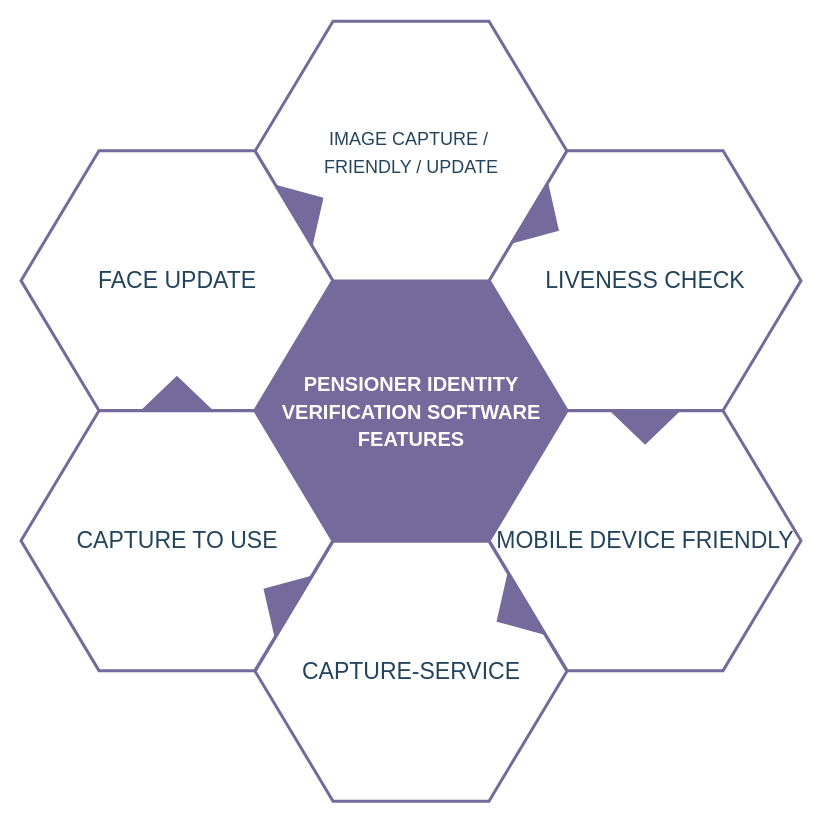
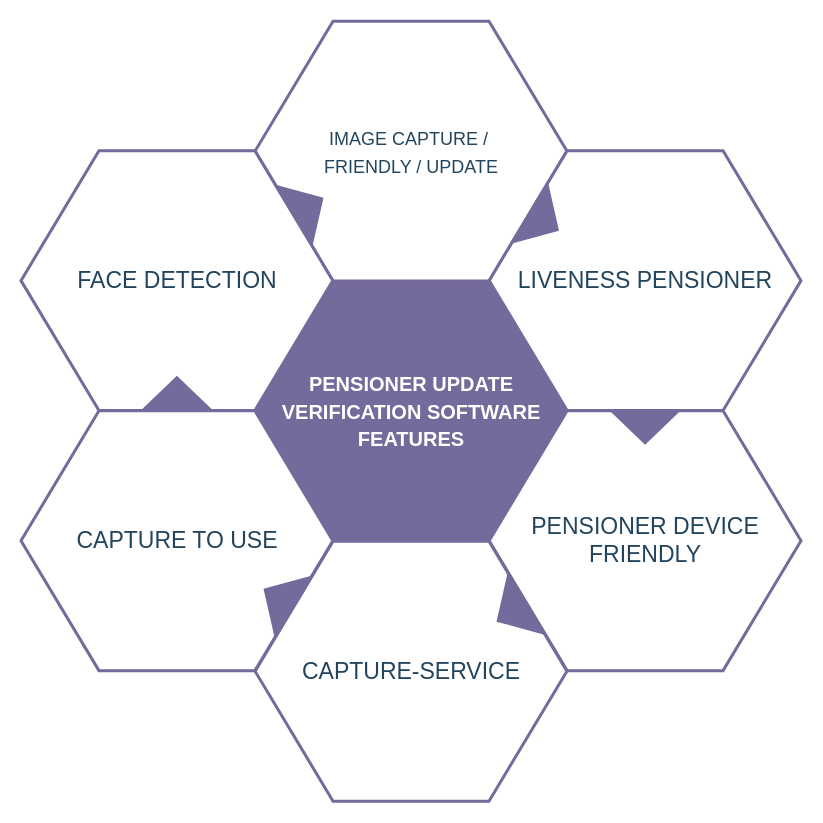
  <mxCell id="0" />
  <mxCell id="1" parent="0" />
- <mxCell id="2" value="&lt;font color=&quot;#ffffff&quot; size=&quot;1&quot;&gt;&lt;b style=&quot;font-size: 20px&quot;&gt;PENSIONER IDENTITY VERIFICATION SOFTWARE FEATURES&lt;/b&gt;&lt;/font&gt;" style="shape=hexagon;perimeter=hexagonPerimeter2;whiteSpace=wrap;html=1;shadow=0;labelBackgroundColor=none;gradientColor=none;fontFamily=Helvetica;fontSize=23;fontColor=#23445d;align=center;strokeWidth=3;fillColor=#746A9B;strokeColor=#746A9B;" parent="1" vertex="1"><mxGeometry x="254.579" y="280.798" width="311.842" height="259.868" as="geometry" /></mxCell>
+ <mxCell id="2" value="&lt;font color=&quot;#ffffff&quot; size=&quot;1&quot;&gt;&lt;b style=&quot;font-size: 20px&quot;&gt;PENSIONER UPDATE VERIFICATION SOFTWARE FEATURES&lt;/b&gt;&lt;/font&gt;" style="shape=hexagon;perimeter=hexagonPerimeter2;whiteSpace=wrap;html=1;shadow=0;labelBackgroundColor=none;gradientColor=none;fontFamily=Helvetica;fontSize=23;fontColor=#23445d;align=center;strokeWidth=3;fillColor=#746A9B;strokeColor=#746A9B;" parent="1" vertex="1"><mxGeometry x="254.579" y="280.798" width="311.842" height="259.868" as="geometry" /></mxCell>
  <mxCell id="3" value="" style="triangle;whiteSpace=wrap;html=1;shadow=0;labelBackgroundColor=none;strokeColor=none;fillColor=#FFFFFF;fontFamily=Helvetica;fontSize=17;fontColor=#23445d;align=center;rotation=90;gradientColor=none;flipV=1;flipH=1;opacity=20;" parent="1" vertex="1"><mxGeometry x="135.5" y="298.667" width="72" height="152" as="geometry" /></mxCell>
  <mxCell id="4" value="&lt;p style=&quot;line-height: 120%&quot;&gt;&lt;/p&gt;&lt;div&gt;&lt;span style=&quot;font-size: 18px&quot;&gt;IMAGE CAPTURE /&amp;nbsp;&lt;/span&gt;&lt;/div&gt;&lt;div&gt;&lt;span style=&quot;font-size: 18px&quot;&gt;FRIENDLY / UPDATE&lt;/span&gt;&lt;/div&gt;&lt;p&gt;&lt;/p&gt;" style="shape=hexagon;perimeter=hexagonPerimeter2;whiteSpace=wrap;html=1;shadow=0;labelBackgroundColor=none;fillColor=#ffffff;gradientColor=none;fontFamily=Helvetica;fontSize=23;fontColor=#23445D;align=center;strokeWidth=3;strokeColor=#746A9B;" parent="1" vertex="1"><mxGeometry x="254.579" y="20.667" width="311.842" height="259.868" as="geometry" /></mxCell>
- <mxCell id="5" value="LIVENESS CHECK" style="shape=hexagon;perimeter=hexagonPerimeter2;whiteSpace=wrap;html=1;shadow=0;labelBackgroundColor=none;fillColor=#FFFFFF;gradientColor=none;fontFamily=Helvetica;fontSize=23;fontColor=#23445d;align=center;strokeWidth=3;strokeColor=#746A9B;" parent="1" vertex="1"><mxGeometry x="488.658" y="150.2" width="311.842" height="259.868" as="geometry" /></mxCell>
- <mxCell id="6" value="&lt;font style=&quot;font-size: 23px&quot;&gt;MOBILE DEVICE FRIENDLY&lt;/font&gt;" style="shape=hexagon;perimeter=hexagonPerimeter2;whiteSpace=wrap;html=1;shadow=0;labelBackgroundColor=none;fillColor=#FFFFFF;gradientColor=none;fontFamily=Helvetica;fontSize=23;fontColor=#23445d;align=center;strokeWidth=3;strokeColor=#746A9B;" parent="1" vertex="1"><mxGeometry x="488.658" y="410.265" width="311.842" height="259.868" as="geometry" /></mxCell>
+ <mxCell id="5" value="LIVENESS PENSIONER" style="shape=hexagon;perimeter=hexagonPerimeter2;whiteSpace=wrap;html=1;shadow=0;labelBackgroundColor=none;fillColor=#FFFFFF;gradientColor=none;fontFamily=Helvetica;fontSize=23;fontColor=#23445d;align=center;strokeWidth=3;strokeColor=#746A9B;" parent="1" vertex="1"><mxGeometry x="488.658" y="150.2" width="311.842" height="259.868" as="geometry" /></mxCell>
+ <mxCell id="6" value="&lt;font style=&quot;font-size: 23px&quot;&gt;PENSIONER DEVICE FRIENDLY&lt;/font&gt;" style="shape=hexagon;perimeter=hexagonPerimeter2;whiteSpace=wrap;html=1;shadow=0;labelBackgroundColor=none;fillColor=#FFFFFF;gradientColor=none;fontFamily=Helvetica;fontSize=23;fontColor=#23445d;align=center;strokeWidth=3;strokeColor=#746A9B;" parent="1" vertex="1"><mxGeometry x="488.658" y="410.265" width="311.842" height="259.868" as="geometry" /></mxCell>
  <mxCell id="7" value="&lt;font style=&quot;font-size: 23px&quot;&gt;CAPTURE-SERVICE&lt;/font&gt;" style="shape=hexagon;perimeter=hexagonPerimeter2;whiteSpace=wrap;html=1;shadow=0;labelBackgroundColor=none;fillColor=#FFFFFF;gradientColor=none;fontFamily=Helvetica;fontSize=23;fontColor=#23445d;align=center;strokeWidth=3;strokeColor=#746A9B;" parent="1" vertex="1"><mxGeometry x="254.579" y="540.798" width="311.842" height="259.868" as="geometry" /></mxCell>
  <mxCell id="8" value="&lt;font style=&quot;font-size: 23px&quot;&gt;CAPTURE TO USE&lt;/font&gt;" style="shape=hexagon;perimeter=hexagonPerimeter2;whiteSpace=wrap;html=1;shadow=0;labelBackgroundColor=none;fillColor=#FFFFFF;gradientColor=none;fontFamily=Helvetica;fontSize=23;fontColor=#23445d;align=center;strokeWidth=3;strokeColor=#746A9B;" parent="1" vertex="1"><mxGeometry x="20.5" y="410.265" width="311.842" height="259.868" as="geometry" /></mxCell>
- <mxCell id="9" value="&lt;font style=&quot;font-size: 23px&quot;&gt;FACE UPDATE&lt;/font&gt;" style="shape=hexagon;perimeter=hexagonPerimeter2;whiteSpace=wrap;html=1;shadow=0;labelBackgroundColor=none;fillColor=#ffffff;gradientColor=none;fontFamily=Helvetica;fontSize=23;fontColor=#23445D;align=center;strokeWidth=3;strokeColor=#746A9B;" parent="1" vertex="1"><mxGeometry x="20.5" y="150.2" width="311.842" height="259.868" as="geometry" /></mxCell>
+ <mxCell id="9" value="&lt;font style=&quot;font-size: 23px&quot;&gt;FACE DETECTION&lt;/font&gt;" style="shape=hexagon;perimeter=hexagonPerimeter2;whiteSpace=wrap;html=1;shadow=0;labelBackgroundColor=none;fillColor=#ffffff;gradientColor=none;fontFamily=Helvetica;fontSize=23;fontColor=#23445D;align=center;strokeWidth=3;strokeColor=#746A9B;" parent="1" vertex="1"><mxGeometry x="20.5" y="150.2" width="311.842" height="259.868" as="geometry" /></mxCell>
  <mxCell id="10" value="" style="triangle;whiteSpace=wrap;html=1;shadow=0;labelBackgroundColor=none;strokeColor=none;fontFamily=Helvetica;fontSize=17;fontColor=#23445d;align=center;rotation=31;gradientColor=none;strokeWidth=3;fillColor=#746A9B;" parent="1" vertex="1"><mxGeometry x="526" y="184.667" width="35" height="73" as="geometry" /></mxCell>
  <mxCell id="11" value="" style="triangle;whiteSpace=wrap;html=1;shadow=0;labelBackgroundColor=none;strokeColor=none;fontFamily=Helvetica;fontSize=17;fontColor=#23445d;align=center;rotation=31;gradientColor=none;flipH=1;strokeWidth=3;fillColor=#746A9B;" parent="1" vertex="1"><mxGeometry x="260.5" y="560.667" width="35" height="73" as="geometry" /></mxCell>
  <mxCell id="12" value="" style="triangle;whiteSpace=wrap;html=1;shadow=0;labelBackgroundColor=none;strokeColor=none;fontFamily=Helvetica;fontSize=17;fontColor=#23445d;align=center;rotation=329;gradientColor=none;strokeWidth=3;fillColor=#746A9B;" parent="1" vertex="1"><mxGeometry x="290.5" y="169.667" width="35" height="73" as="geometry" /></mxCell>
  <mxCell id="13" value="" style="triangle;whiteSpace=wrap;html=1;shadow=0;labelBackgroundColor=none;strokeColor=none;fontFamily=Helvetica;fontSize=17;fontColor=#23445d;align=center;rotation=329;gradientColor=none;flipH=1;strokeWidth=3;fillColor=#746A9B;" parent="1" vertex="1"><mxGeometry x="493.5" y="575.667" width="35" height="73" as="geometry" /></mxCell>
  <mxCell id="14" value="" style="triangle;whiteSpace=wrap;html=1;shadow=0;labelBackgroundColor=none;strokeColor=none;fontFamily=Helvetica;fontSize=17;fontColor=#23445d;align=center;rotation=90;gradientColor=none;strokeWidth=3;fillColor=#746A9B;" parent="1" vertex="1"><mxGeometry x="627.079" y="390.167" width="35" height="73" as="geometry" /></mxCell>
  <mxCell id="15" value="" style="triangle;whiteSpace=wrap;html=1;shadow=0;labelBackgroundColor=none;strokeColor=none;fontFamily=Helvetica;fontSize=17;fontColor=#23445d;align=center;rotation=90;gradientColor=none;flipH=1;strokeWidth=3;fillColor=#746A9B;" parent="1" vertex="1"><mxGeometry x="158.921" y="356.167" width="35" height="73" as="geometry" /></mxCell>
